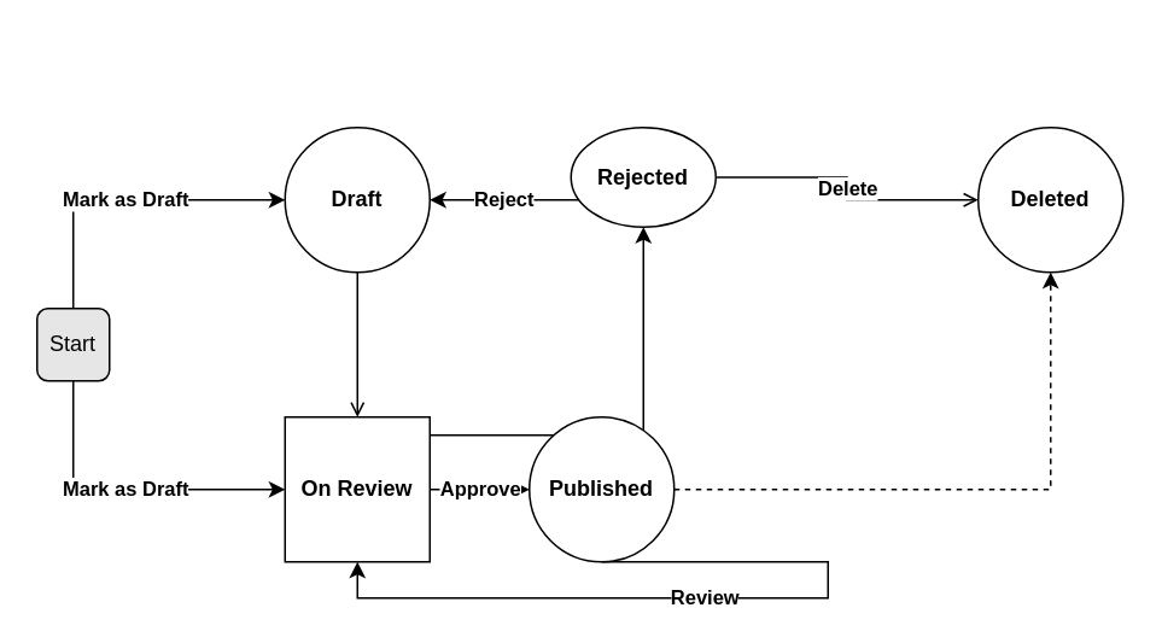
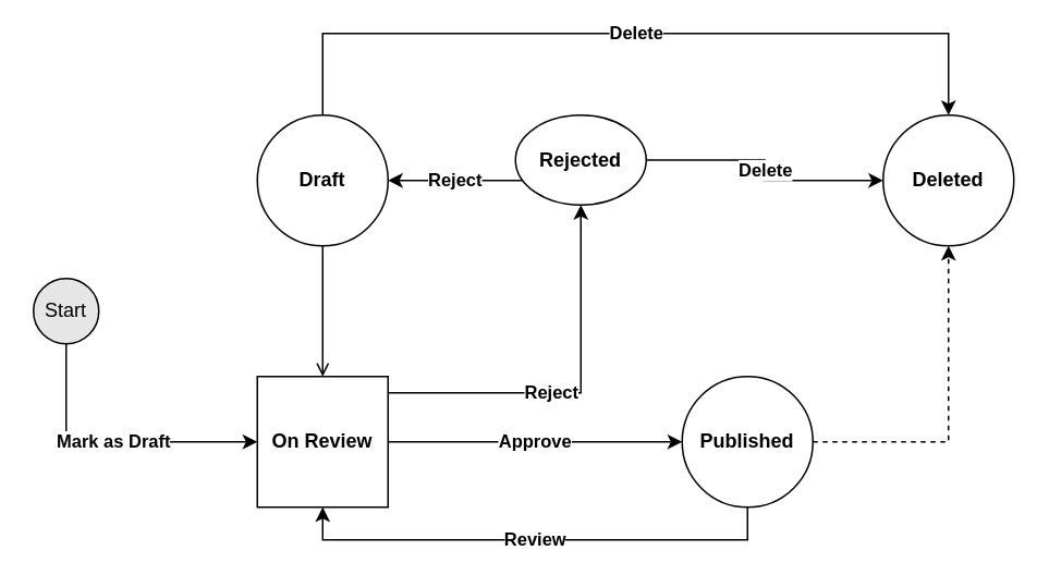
  <mxCell id="0" />
  <mxCell id="1" parent="0" />
- <mxCell id="2" value="&lt;b&gt;Mark as Draft&lt;/b&gt;" style="edgeStyle=orthogonalEdgeStyle;rounded=0;orthogonalLoop=1;jettySize=auto;html=1;entryX=0;entryY=0.5;entryDx=0;entryDy=0;" edge="1" parent="1" source="3" target="5"><mxGeometry x="0.006" relative="1" as="geometry"><Array as="points"><mxPoint x="40" y="110" /></Array><mxPoint as="offset" /></mxGeometry></mxCell>
- <mxCell id="3" value="Start" style="whiteSpace=wrap;html=1;aspect=fixed;fillColor=#E6E6E6;rounded=1;" vertex="1" parent="1"><mxGeometry x="20" y="170" width="40" height="40" as="geometry" /></mxCell>
+ <mxCell id="3" value="Start" style="ellipse;whiteSpace=wrap;html=1;aspect=fixed;fillColor=#E6E6E6;" vertex="1" parent="1"><mxGeometry x="20" y="170" width="40" height="40" as="geometry" /></mxCell>
  <mxCell id="4" style="edgeStyle=orthogonalEdgeStyle;rounded=0;orthogonalLoop=1;jettySize=auto;html=1;entryX=0.5;entryY=0;entryDx=0;entryDy=0;endArrow=open;" edge="1" parent="1" source="5" target="8"><mxGeometry relative="1" as="geometry" /></mxCell>
  <mxCell id="5" value="&lt;b&gt;Draft&lt;/b&gt;" style="ellipse;whiteSpace=wrap;html=1;aspect=fixed;" vertex="1" parent="1"><mxGeometry x="157" y="70" width="80" height="80" as="geometry" /></mxCell>
  <mxCell id="6" value="&lt;b&gt;Approve&lt;/b&gt;" style="edgeStyle=orthogonalEdgeStyle;rounded=0;orthogonalLoop=1;jettySize=auto;html=1;entryX=0;entryY=0.5;entryDx=0;entryDy=0;" edge="1" parent="1" source="8" target="11"><mxGeometry relative="1" as="geometry" /></mxCell>
  <mxCell id="7" value="&lt;b&gt;Reject&lt;/b&gt;" style="edgeStyle=orthogonalEdgeStyle;rounded=0;orthogonalLoop=1;jettySize=auto;html=1;exitX=1;exitY=0;exitDx=0;exitDy=0;entryX=0.5;entryY=1;entryDx=0;entryDy=0;" edge="1" parent="1" source="8" target="15"><mxGeometry relative="1" as="geometry"><mxPoint x="360" y="160" as="targetPoint" /><Array as="points"><mxPoint x="225" y="240" /><mxPoint x="355" y="240" /></Array></mxGeometry></mxCell>
  <mxCell id="8" value="&lt;b&gt;On Review&lt;/b&gt;" style="whiteSpace=wrap;html=1;aspect=fixed;rounded=0;" vertex="1" parent="1"><mxGeometry x="157" y="230" width="80" height="80" as="geometry" /></mxCell>
  <mxCell id="9" value="&lt;b&gt;Review&lt;/b&gt;" style="edgeStyle=orthogonalEdgeStyle;rounded=0;orthogonalLoop=1;jettySize=auto;html=1;entryX=0.5;entryY=1;entryDx=0;entryDy=0;exitX=0.5;exitY=1;exitDx=0;exitDy=0;" edge="1" parent="1" source="11" target="8"><mxGeometry x="0.002" relative="1" as="geometry"><Array as="points"><mxPoint x="457" y="330" /><mxPoint x="197" y="330" /></Array><mxPoint as="offset" /></mxGeometry></mxCell>
  <mxCell id="10" style="edgeStyle=orthogonalEdgeStyle;rounded=0;orthogonalLoop=1;jettySize=auto;html=1;entryX=0.5;entryY=1;entryDx=0;entryDy=0;dashed=1;" edge="1" parent="1" source="11" target="12"><mxGeometry relative="1" as="geometry" /></mxCell>
- <mxCell id="11" value="&lt;b&gt;Published&lt;/b&gt;" style="ellipse;whiteSpace=wrap;html=1;aspect=fixed;" vertex="1" parent="1"><mxGeometry x="292" y="230" width="80" height="80" as="geometry" /></mxCell>
+ <mxCell id="11" value="&lt;b&gt;Published&lt;/b&gt;" style="ellipse;whiteSpace=wrap;html=1;aspect=fixed;" vertex="1" parent="1"><mxGeometry x="417" y="230" width="80" height="80" as="geometry" /></mxCell>
  <mxCell id="12" value="&lt;b&gt;Deleted&lt;/b&gt;" style="ellipse;whiteSpace=wrap;html=1;aspect=fixed;" vertex="1" parent="1"><mxGeometry x="540" y="70" width="80" height="80" as="geometry" /></mxCell>
  <mxCell id="13" value="&lt;b&gt;Reject&lt;/b&gt;" style="edgeStyle=orthogonalEdgeStyle;rounded=0;orthogonalLoop=1;jettySize=auto;html=1;entryX=1;entryY=0.5;entryDx=0;entryDy=0;" edge="1" parent="1" source="15" target="5"><mxGeometry relative="1" as="geometry"><Array as="points"><mxPoint x="280" y="110" /><mxPoint x="280" y="110" /></Array><mxPoint as="offset" /></mxGeometry></mxCell>
- <mxCell id="14" value="&lt;b&gt;Delete&lt;/b&gt;" style="edgeStyle=orthogonalEdgeStyle;rounded=0;orthogonalLoop=1;jettySize=auto;html=1;entryX=0;entryY=0.5;entryDx=0;entryDy=0;endArrow=open;" edge="1" parent="1" source="15" target="12"><mxGeometry relative="1" as="geometry" /></mxCell>
+ <mxCell id="14" value="&lt;b&gt;Delete&lt;/b&gt;" style="edgeStyle=orthogonalEdgeStyle;rounded=0;orthogonalLoop=1;jettySize=auto;html=1;entryX=0;entryY=0.5;entryDx=0;entryDy=0;" edge="1" parent="1" source="15" target="12"><mxGeometry relative="1" as="geometry" /></mxCell>
  <mxCell id="15" value="&lt;b&gt;Rejected&lt;/b&gt;" style="ellipse;whiteSpace=wrap;html=1;aspect=fixed;" vertex="1" parent="1"><mxGeometry x="315" y="70" width="80" height="55" as="geometry" /></mxCell>
  <mxCell id="16" value="&lt;b&gt;Mark as Draft&lt;/b&gt;" style="edgeStyle=orthogonalEdgeStyle;rounded=0;orthogonalLoop=1;jettySize=auto;html=1;entryX=0;entryY=0.5;entryDx=0;entryDy=0;" edge="1" parent="1" source="3" target="8"><mxGeometry relative="1" as="geometry"><Array as="points"><mxPoint x="40" y="270" /></Array></mxGeometry></mxCell>
+ <mxCell id="17" value="&lt;b&gt;Delete&lt;/b&gt;" style="edgeStyle=orthogonalEdgeStyle;rounded=0;orthogonalLoop=1;jettySize=auto;html=1;entryX=0.5;entryY=0;entryDx=0;entryDy=0;" edge="1" parent="1" source="5" target="12"><mxGeometry x="0.002" relative="1" as="geometry"><Array as="points"><mxPoint x="197" y="20" /><mxPoint x="580" y="20" /></Array><mxPoint as="offset" /></mxGeometry></mxCell>
